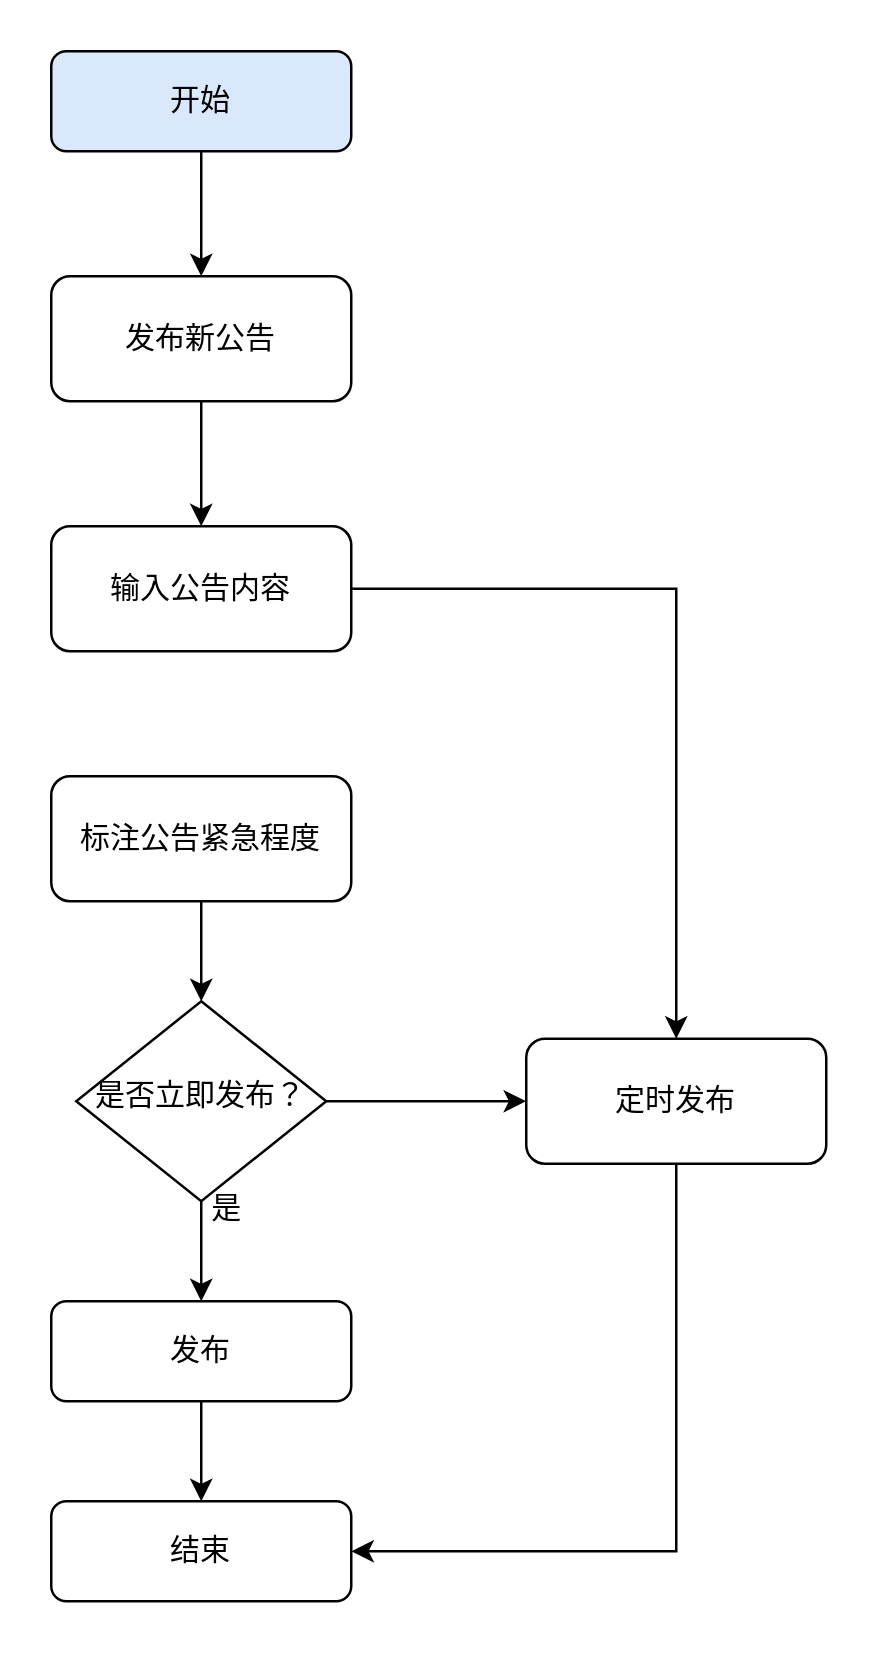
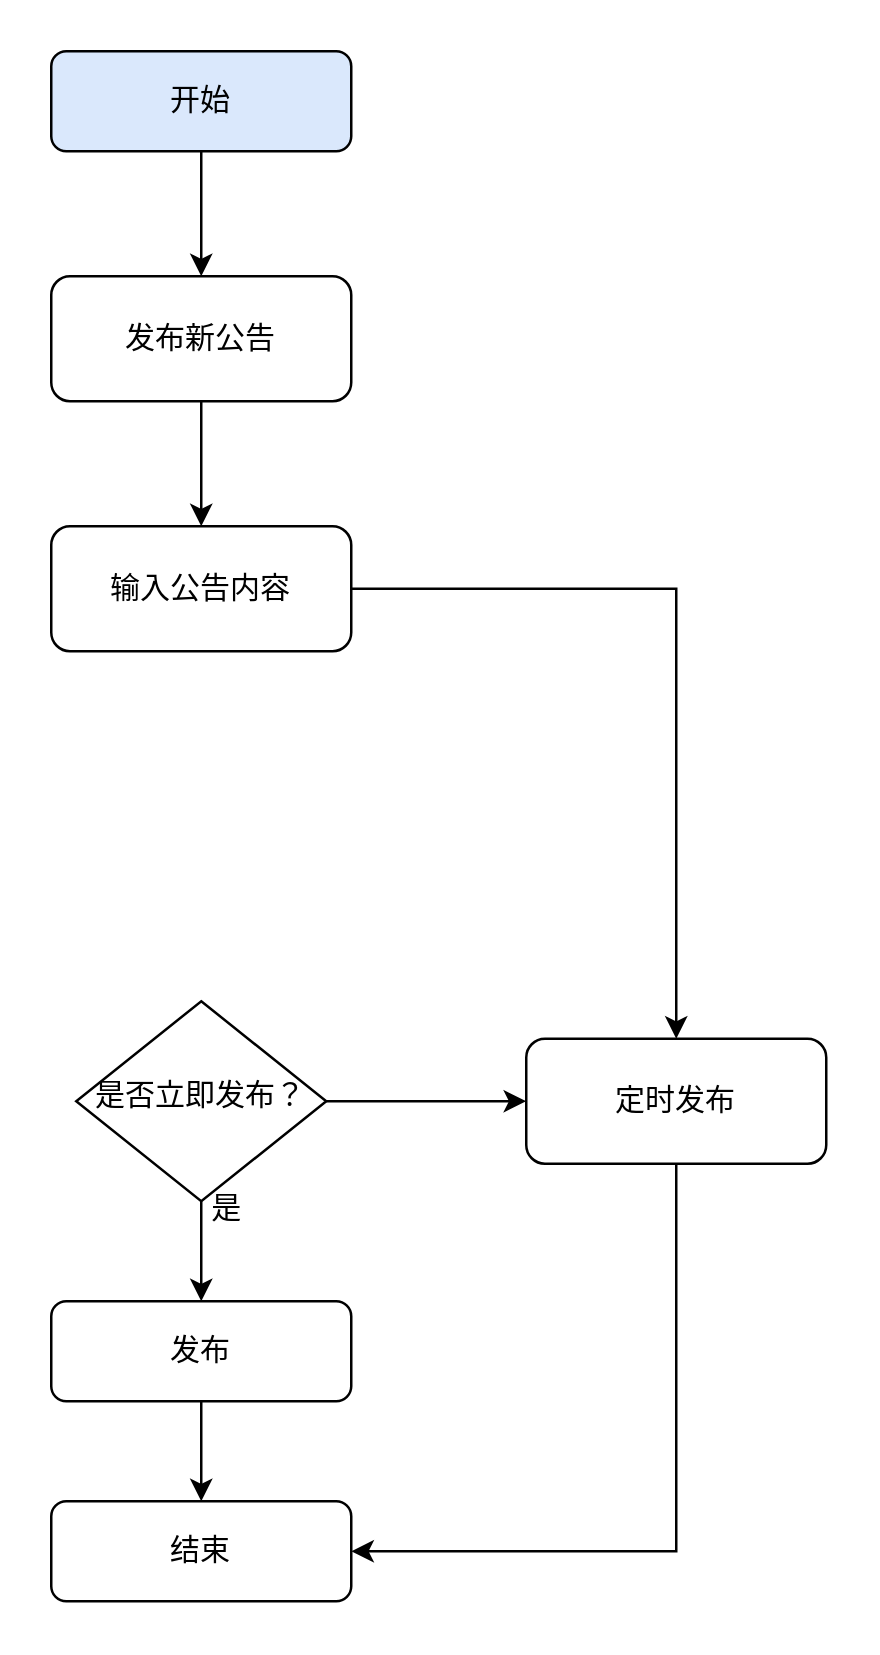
  <mxCell id="0" />
  <mxCell id="1" parent="0" />
  <mxCell id="2" value="" style="edgeStyle=orthogonalEdgeStyle;rounded=0;orthogonalLoop=1;jettySize=auto;html=1;" parent="1" source="3" edge="1"><mxGeometry relative="1" as="geometry"><mxPoint x="80" y="110" as="targetPoint" /></mxGeometry></mxCell>
  <mxCell id="3" value="开始" style="rounded=1;whiteSpace=wrap;html=1;fontSize=12;glass=0;strokeWidth=1;shadow=0;fillColor=#dae8fc;" parent="1" vertex="1"><mxGeometry x="20" y="20" width="120" height="40" as="geometry" /></mxCell>
  <mxCell id="4" value="" style="edgeStyle=orthogonalEdgeStyle;rounded=0;orthogonalLoop=1;jettySize=auto;html=1;exitX=0.5;exitY=1;exitDx=0;exitDy=0;" parent="1" source="8" edge="1"><mxGeometry relative="1" as="geometry"><mxPoint x="80" y="100" as="sourcePoint" /><mxPoint x="80" y="210" as="targetPoint" /></mxGeometry></mxCell>
  <mxCell id="5" value="结束" style="rounded=1;whiteSpace=wrap;html=1;fontSize=12;glass=0;strokeWidth=1;shadow=0;" parent="1" vertex="1"><mxGeometry x="20" y="600" width="120" height="40" as="geometry" /></mxCell>
- <mxCell id="6" value="" style="edgeStyle=orthogonalEdgeStyle;rounded=0;orthogonalLoop=1;jettySize=auto;html=1;" parent="1" source="7" target="13" edge="1"><mxGeometry relative="1" as="geometry" /></mxCell>
- <mxCell id="7" value="标注公告紧急程度" style="rounded=1;whiteSpace=wrap;html=1;fontSize=12;glass=0;strokeWidth=1;shadow=0;" parent="1" vertex="1"><mxGeometry x="20" y="310" width="120" height="50" as="geometry" /></mxCell>
  <mxCell id="8" value="发布新公告" style="rounded=1;whiteSpace=wrap;html=1;fontSize=12;glass=0;strokeWidth=1;shadow=0;" parent="1" vertex="1"><mxGeometry x="20" y="110" width="120" height="50" as="geometry" /></mxCell>
  <mxCell id="9" value="" style="edgeStyle=orthogonalEdgeStyle;rounded=0;orthogonalLoop=1;jettySize=auto;html=1;" parent="1" source="10" target="17" edge="1"><mxGeometry relative="1" as="geometry" /></mxCell>
  <mxCell id="10" value="输入公告内容" style="rounded=1;whiteSpace=wrap;html=1;fontSize=12;glass=0;strokeWidth=1;shadow=0;" parent="1" vertex="1"><mxGeometry x="20" y="210" width="120" height="50" as="geometry" /></mxCell>
  <mxCell id="11" value="" style="edgeStyle=orthogonalEdgeStyle;rounded=0;orthogonalLoop=1;jettySize=auto;html=1;" parent="1" source="13" target="15" edge="1"><mxGeometry relative="1" as="geometry" /></mxCell>
  <mxCell id="12" value="" style="edgeStyle=orthogonalEdgeStyle;rounded=0;orthogonalLoop=1;jettySize=auto;html=1;" parent="1" source="13" target="17" edge="1"><mxGeometry relative="1" as="geometry" /></mxCell>
  <mxCell id="13" value="是否立即发布？" style="rhombus;whiteSpace=wrap;html=1;shadow=0;fontFamily=Helvetica;fontSize=12;align=center;strokeWidth=1;spacing=6;spacingTop=-4;" parent="1" vertex="1"><mxGeometry x="30" y="400" width="100" height="80" as="geometry" /></mxCell>
  <mxCell id="14" value="" style="edgeStyle=orthogonalEdgeStyle;rounded=0;orthogonalLoop=1;jettySize=auto;html=1;" parent="1" source="15" target="5" edge="1"><mxGeometry relative="1" as="geometry" /></mxCell>
  <mxCell id="15" value="发布" style="rounded=1;whiteSpace=wrap;html=1;fontSize=12;glass=0;strokeWidth=1;shadow=0;" parent="1" vertex="1"><mxGeometry x="20" y="520" width="120" height="40" as="geometry" /></mxCell>
  <mxCell id="16" value="" style="edgeStyle=orthogonalEdgeStyle;rounded=0;orthogonalLoop=1;jettySize=auto;html=1;entryX=1;entryY=0.5;entryDx=0;entryDy=0;" parent="1" source="17" target="5" edge="1"><mxGeometry relative="1" as="geometry"><mxPoint x="220" y="580" as="targetPoint" /><Array as="points"><mxPoint x="270" y="620" /></Array></mxGeometry></mxCell>
  <mxCell id="17" value="定时发布" style="rounded=1;whiteSpace=wrap;html=1;fontSize=12;glass=0;strokeWidth=1;shadow=0;" parent="1" vertex="1"><mxGeometry x="210" y="415" width="120" height="50" as="geometry" /></mxCell>
  <mxCell id="18" value="是" style="text;html=1;align=center;verticalAlign=middle;resizable=0;points=[];autosize=1;strokeColor=none;fillColor=none;" parent="1" vertex="1"><mxGeometry x="70" y="468" width="40" height="30" as="geometry" /></mxCell>
